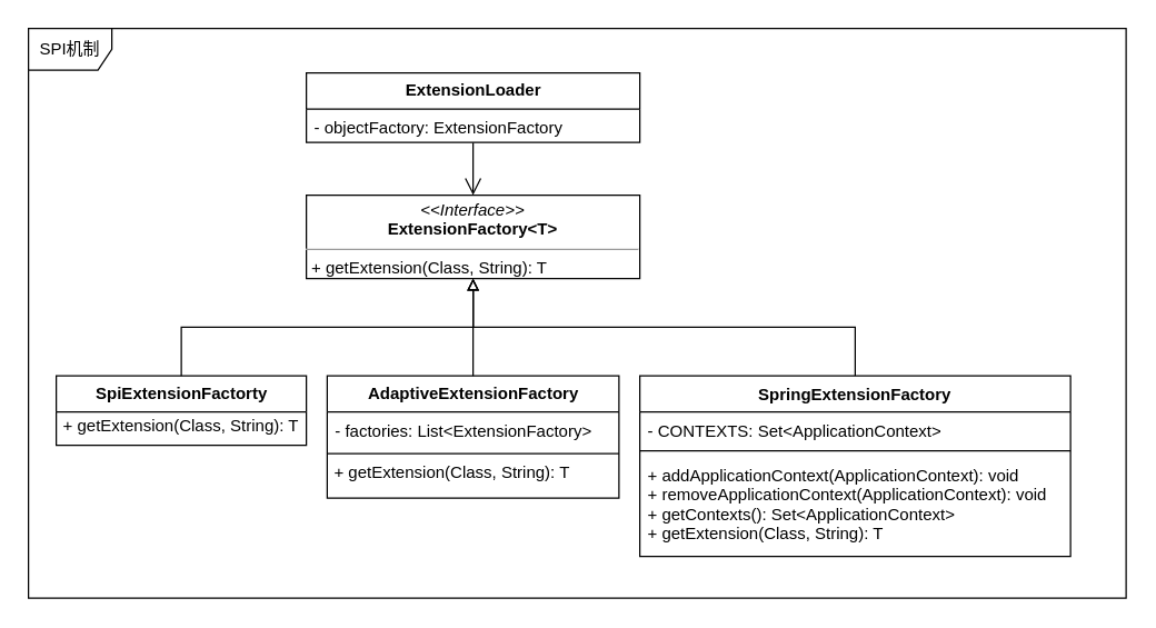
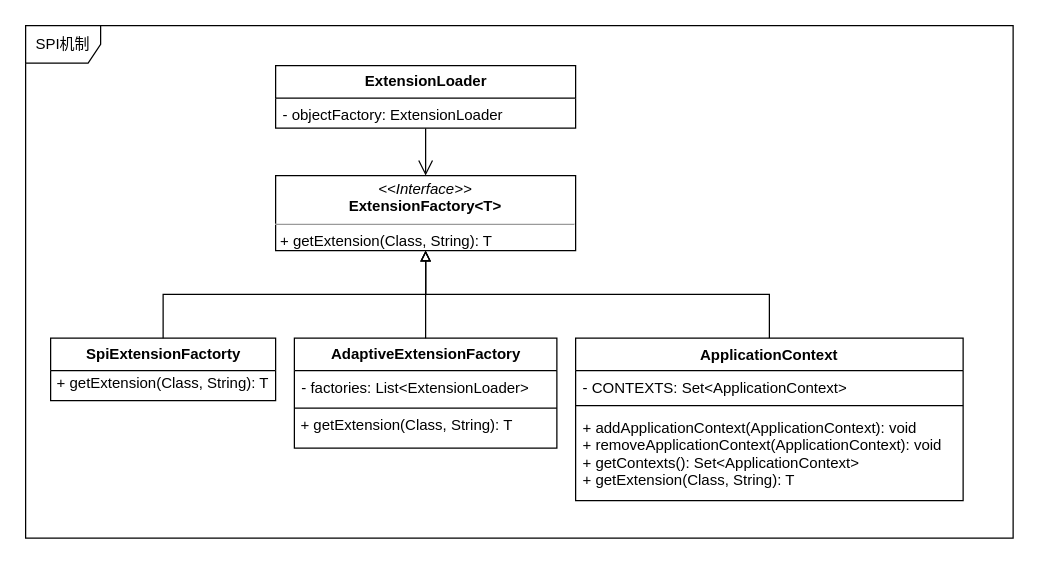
  <mxCell id="0" />
  <mxCell id="1" parent="0" />
  <mxCell id="2" value="SPI机制" style="shape=umlFrame;whiteSpace=wrap;html=1;shadow=0;sketch=0;" vertex="1" parent="1"><mxGeometry x="20" y="20" width="790" height="410" as="geometry" /></mxCell>
  <mxCell id="3" style="edgeStyle=orthogonalEdgeStyle;rounded=0;html=1;labelBackgroundColor=none;startFill=0;endArrow=open;endFill=0;endSize=10;fontFamily=Verdana;fontSize=10;" edge="1" parent="1" source="4" target="11"><mxGeometry relative="1" as="geometry" /></mxCell>
  <mxCell id="4" value="&lt;span style=&quot;font-family: &amp;#34;helvetica&amp;#34; ; font-size: 12px ; font-weight: 700&quot;&gt;ExtensionLoader&lt;/span&gt;" style="swimlane;html=1;fontStyle=0;childLayout=stackLayout;horizontal=1;startSize=26;fillColor=none;horizontalStack=0;resizeParent=1;resizeLast=0;collapsible=1;marginBottom=0;swimlaneFillColor=#ffffff;rounded=0;shadow=0;comic=0;labelBackgroundColor=none;strokeWidth=1;fontFamily=Verdana;fontSize=10;align=center;" parent="1" vertex="1"><mxGeometry x="220" y="52" width="240" height="50" as="geometry" /></mxCell>
- <mxCell id="5" value="- objectFactory: ExtensionFactory&amp;nbsp;" style="text;html=1;strokeColor=none;fillColor=none;align=left;verticalAlign=top;spacingLeft=4;spacingRight=4;whiteSpace=wrap;overflow=hidden;rotatable=0;points=[[0,0.5],[1,0.5]];portConstraint=eastwest;" parent="4" vertex="1"><mxGeometry y="26" width="240" height="24" as="geometry" /></mxCell>
+ <mxCell id="5" value="- objectFactory: ExtensionLoader&amp;nbsp;" style="text;html=1;strokeColor=none;fillColor=none;align=left;verticalAlign=top;spacingLeft=4;spacingRight=4;whiteSpace=wrap;overflow=hidden;rotatable=0;points=[[0,0.5],[1,0.5]];portConstraint=eastwest;" parent="4" vertex="1"><mxGeometry y="26" width="240" height="24" as="geometry" /></mxCell>
  <mxCell id="6" style="edgeStyle=orthogonalEdgeStyle;rounded=0;orthogonalLoop=1;jettySize=auto;html=1;exitX=0.5;exitY=0;exitDx=0;exitDy=0;entryX=0.5;entryY=1;entryDx=0;entryDy=0;endArrow=block;endFill=0;" edge="1" parent="1" source="7" target="11"><mxGeometry relative="1" as="geometry"><Array as="points"><mxPoint x="340" y="270" /></Array></mxGeometry></mxCell>
  <mxCell id="7" value="&lt;span style=&quot;font-family: &amp;#34;helvetica&amp;#34; ; font-size: 12px ; font-weight: 700&quot;&gt;AdaptiveExtensionFactory&lt;/span&gt;" style="swimlane;html=1;fontStyle=0;childLayout=stackLayout;horizontal=1;startSize=26;fillColor=none;horizontalStack=0;resizeParent=1;resizeLast=0;collapsible=1;marginBottom=0;swimlaneFillColor=#ffffff;rounded=0;shadow=0;comic=0;labelBackgroundColor=none;strokeWidth=1;fontFamily=Verdana;fontSize=10;align=center;" parent="1" vertex="1"><mxGeometry x="235" y="270" width="210" height="88" as="geometry" /></mxCell>
- <mxCell id="8" value="- factories: List&amp;lt;ExtensionFactory&amp;gt;" style="text;html=1;strokeColor=none;fillColor=none;align=left;verticalAlign=top;spacingLeft=4;spacingRight=4;whiteSpace=wrap;overflow=hidden;rotatable=0;points=[[0,0.5],[1,0.5]];portConstraint=eastwest;" parent="7" vertex="1"><mxGeometry y="26" width="210" height="26" as="geometry" /></mxCell>
+ <mxCell id="8" value="- factories: List&amp;lt;ExtensionLoader&amp;gt;" style="text;html=1;strokeColor=none;fillColor=none;align=left;verticalAlign=top;spacingLeft=4;spacingRight=4;whiteSpace=wrap;overflow=hidden;rotatable=0;points=[[0,0.5],[1,0.5]];portConstraint=eastwest;" parent="7" vertex="1"><mxGeometry y="26" width="210" height="26" as="geometry" /></mxCell>
  <mxCell id="9" value="" style="line;strokeWidth=1;fillColor=none;align=left;verticalAlign=middle;spacingTop=-1;spacingLeft=3;spacingRight=3;rotatable=0;labelPosition=right;points=[];portConstraint=eastwest;shadow=0;sketch=0;html=0;" vertex="1" parent="7"><mxGeometry y="52" width="210" height="8" as="geometry" /></mxCell>
  <mxCell id="10" value="&lt;span&gt;&amp;nbsp;+ getExtension(Class, String): T&lt;/span&gt;" style="text;html=1;strokeColor=none;fillColor=none;align=left;verticalAlign=middle;whiteSpace=wrap;rounded=0;shadow=0;sketch=0;" vertex="1" parent="7"><mxGeometry y="60" width="210" height="20" as="geometry" /></mxCell>
  <mxCell id="11" value="&lt;p style=&quot;margin: 0px ; margin-top: 4px ; text-align: center&quot;&gt;&lt;i&gt;&amp;lt;&amp;lt;Interface&amp;gt;&amp;gt;&lt;/i&gt;&lt;br&gt;&lt;b&gt;ExtensionFactory&amp;lt;T&amp;gt;&lt;/b&gt;&lt;/p&gt;&lt;hr size=&quot;1&quot;&gt;&lt;p style=&quot;margin: 0px ; margin-left: 4px&quot;&gt;&lt;/p&gt;&lt;p style=&quot;margin: 0px ; margin-left: 4px&quot;&gt;+ getExtension(Class, String): T&lt;/p&gt;" style="verticalAlign=top;align=left;overflow=fill;fontSize=12;fontFamily=Helvetica;html=1;rounded=0;shadow=0;comic=0;labelBackgroundColor=none;strokeWidth=1" parent="1" vertex="1"><mxGeometry x="220" y="140" width="240" height="60" as="geometry" /></mxCell>
  <mxCell id="12" style="edgeStyle=orthogonalEdgeStyle;rounded=0;orthogonalLoop=1;jettySize=auto;html=1;exitX=0.5;exitY=0;exitDx=0;exitDy=0;endArrow=block;endFill=0;entryX=0.5;entryY=1;entryDx=0;entryDy=0;" edge="1" parent="1" source="13" target="11"><mxGeometry relative="1" as="geometry"><mxPoint x="330" y="200" as="targetPoint" /></mxGeometry></mxCell>
  <mxCell id="13" value="&lt;font face=&quot;Helvetica&quot;&gt;&lt;span style=&quot;font-size: 12px&quot;&gt;&lt;b&gt;SpiExtensionFactorty&lt;br&gt;&lt;/b&gt;&lt;/span&gt;&lt;/font&gt;" style="swimlane;html=1;fontStyle=0;childLayout=stackLayout;horizontal=1;startSize=26;fillColor=none;horizontalStack=0;resizeParent=1;resizeLast=0;collapsible=1;marginBottom=0;swimlaneFillColor=#ffffff;rounded=0;shadow=0;comic=0;labelBackgroundColor=none;strokeWidth=1;fontFamily=Verdana;fontSize=10;align=center;" vertex="1" parent="1"><mxGeometry x="40" y="270" width="180" height="50" as="geometry" /></mxCell>
  <mxCell id="14" value="&lt;span style=&quot;text-align: left&quot;&gt;+ getExtension(Class, String): T&lt;/span&gt;" style="text;html=1;strokeColor=none;fillColor=none;align=center;verticalAlign=middle;whiteSpace=wrap;rounded=0;shadow=0;sketch=0;" vertex="1" parent="13"><mxGeometry y="26" width="180" height="20" as="geometry" /></mxCell>
  <mxCell id="15" style="edgeStyle=orthogonalEdgeStyle;rounded=0;orthogonalLoop=1;jettySize=auto;html=1;exitX=0.5;exitY=0;exitDx=0;exitDy=0;endArrow=block;endFill=0;entryX=0.5;entryY=1;entryDx=0;entryDy=0;" edge="1" parent="1" source="16" target="11"><mxGeometry relative="1" as="geometry"><mxPoint x="790" y="170" as="targetPoint" /></mxGeometry></mxCell>
- <mxCell id="16" value="SpringExtensionFactory" style="swimlane;fontStyle=1;align=center;verticalAlign=top;childLayout=stackLayout;horizontal=1;startSize=26;horizontalStack=0;resizeParent=1;resizeParentMax=0;resizeLast=0;collapsible=1;marginBottom=0;" vertex="1" parent="1"><mxGeometry x="460" y="270" width="310" height="130" as="geometry" /></mxCell>
+ <mxCell id="16" value="ApplicationContext" style="swimlane;fontStyle=1;align=center;verticalAlign=top;childLayout=stackLayout;horizontal=1;startSize=26;horizontalStack=0;resizeParent=1;resizeParentMax=0;resizeLast=0;collapsible=1;marginBottom=0;" vertex="1" parent="1"><mxGeometry x="460" y="270" width="310" height="130" as="geometry" /></mxCell>
  <mxCell id="17" value="- CONTEXTS: Set&lt;ApplicationContext&gt;" style="text;strokeColor=none;fillColor=none;align=left;verticalAlign=top;spacingLeft=4;spacingRight=4;overflow=hidden;rotatable=0;points=[[0,0.5],[1,0.5]];portConstraint=eastwest;" vertex="1" parent="16"><mxGeometry y="26" width="310" height="24" as="geometry" /></mxCell>
  <mxCell id="18" value="" style="line;strokeWidth=1;fillColor=none;align=left;verticalAlign=middle;spacingTop=-1;spacingLeft=3;spacingRight=3;rotatable=0;labelPosition=right;points=[];portConstraint=eastwest;" vertex="1" parent="16"><mxGeometry y="50" width="310" height="8" as="geometry" /></mxCell>
  <mxCell id="19" value="+ addApplicationContext(ApplicationContext): void&#10;+ removeApplicationContext(ApplicationContext): void&#10;+ getContexts(): Set&lt;ApplicationContext&gt;&#10;+ getExtension(Class, String): T" style="text;strokeColor=none;fillColor=none;align=left;verticalAlign=top;spacingLeft=4;spacingRight=4;overflow=hidden;rotatable=0;points=[[0,0.5],[1,0.5]];portConstraint=eastwest;" vertex="1" parent="16"><mxGeometry y="58" width="310" height="72" as="geometry" /></mxCell>
